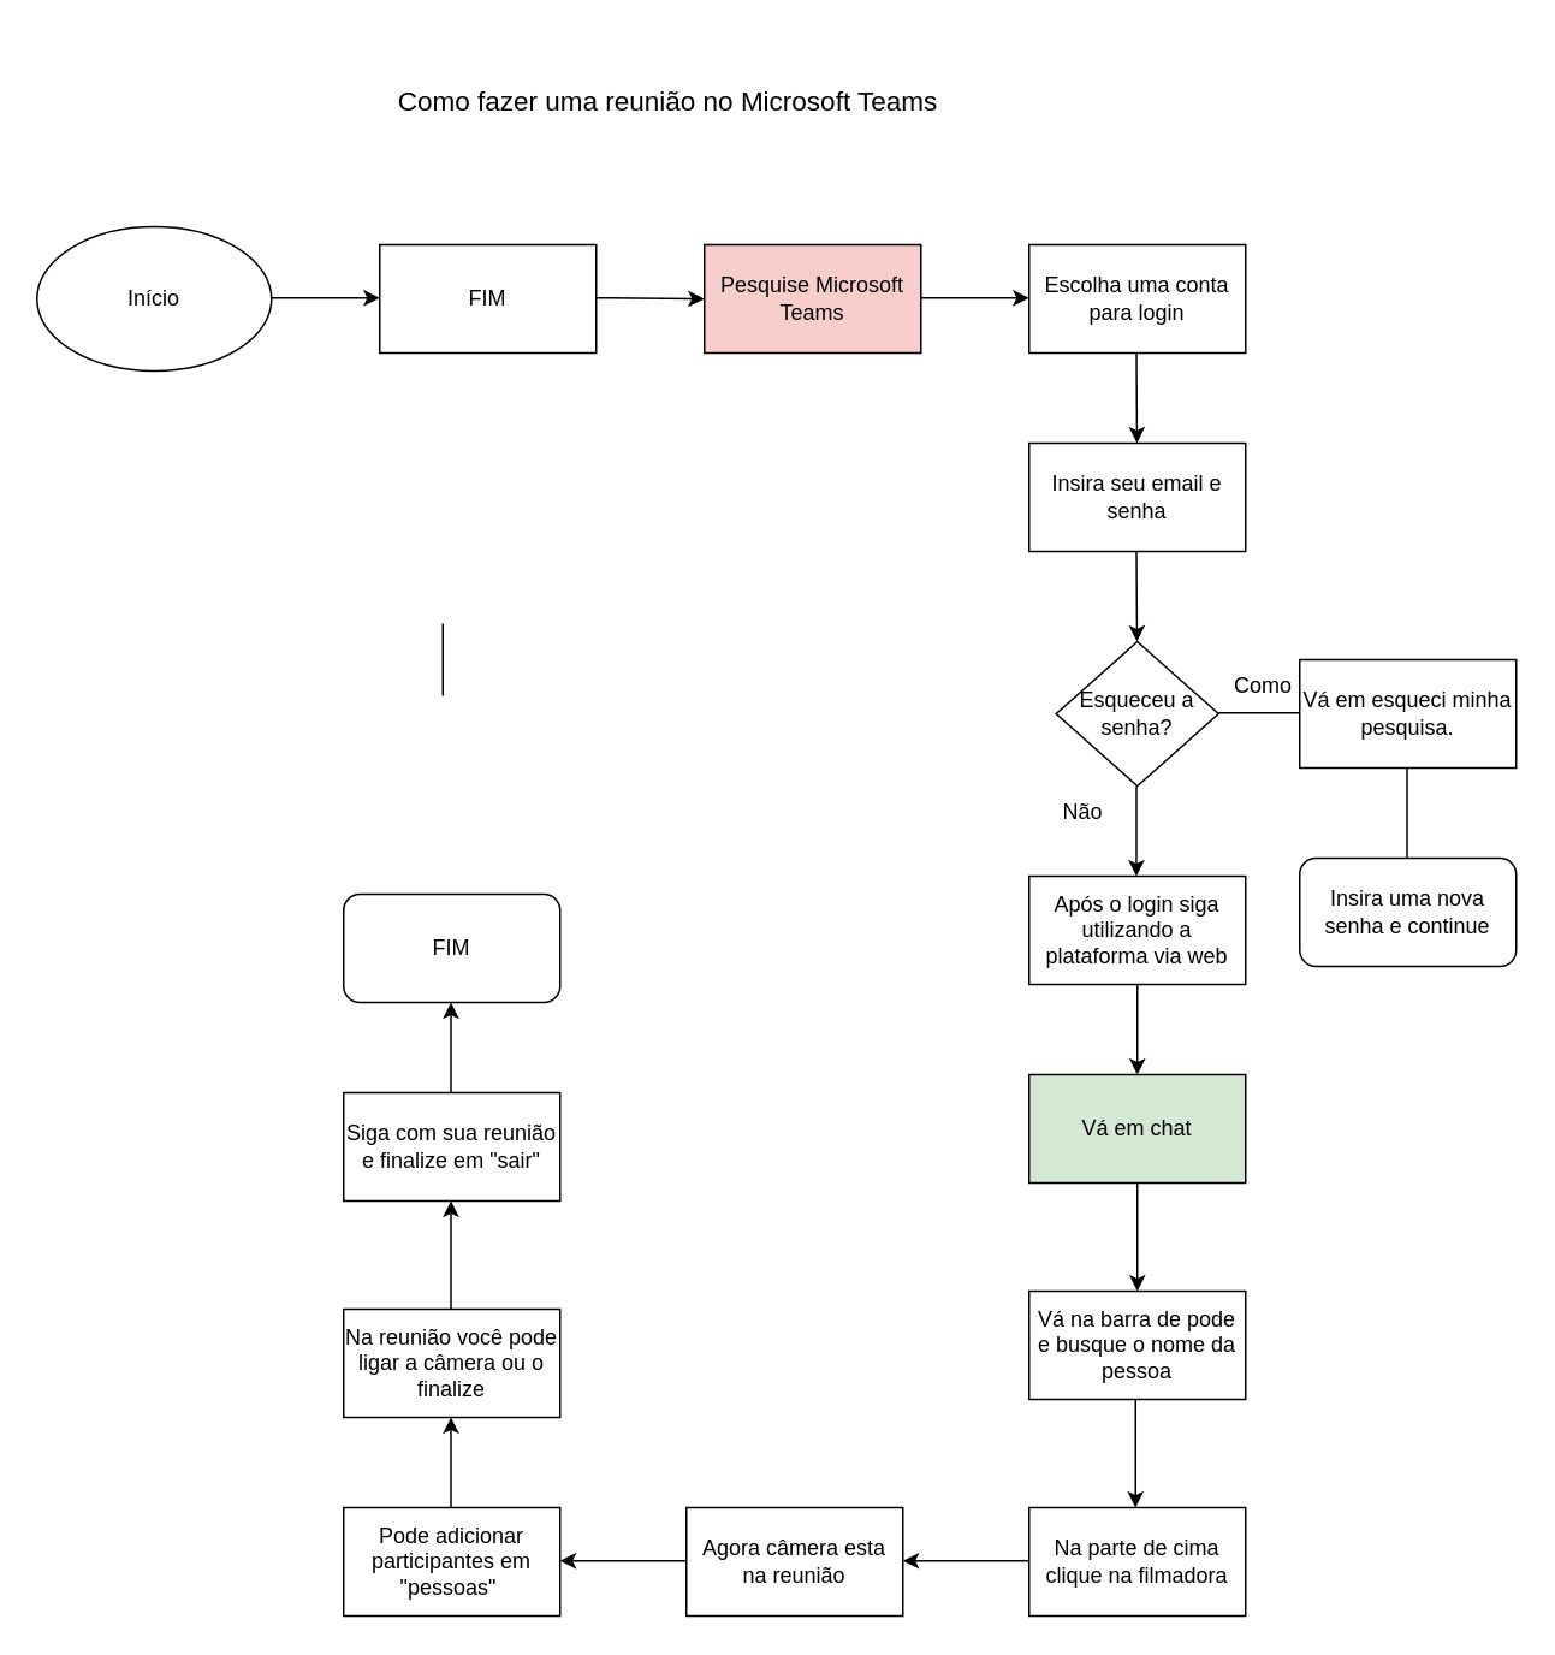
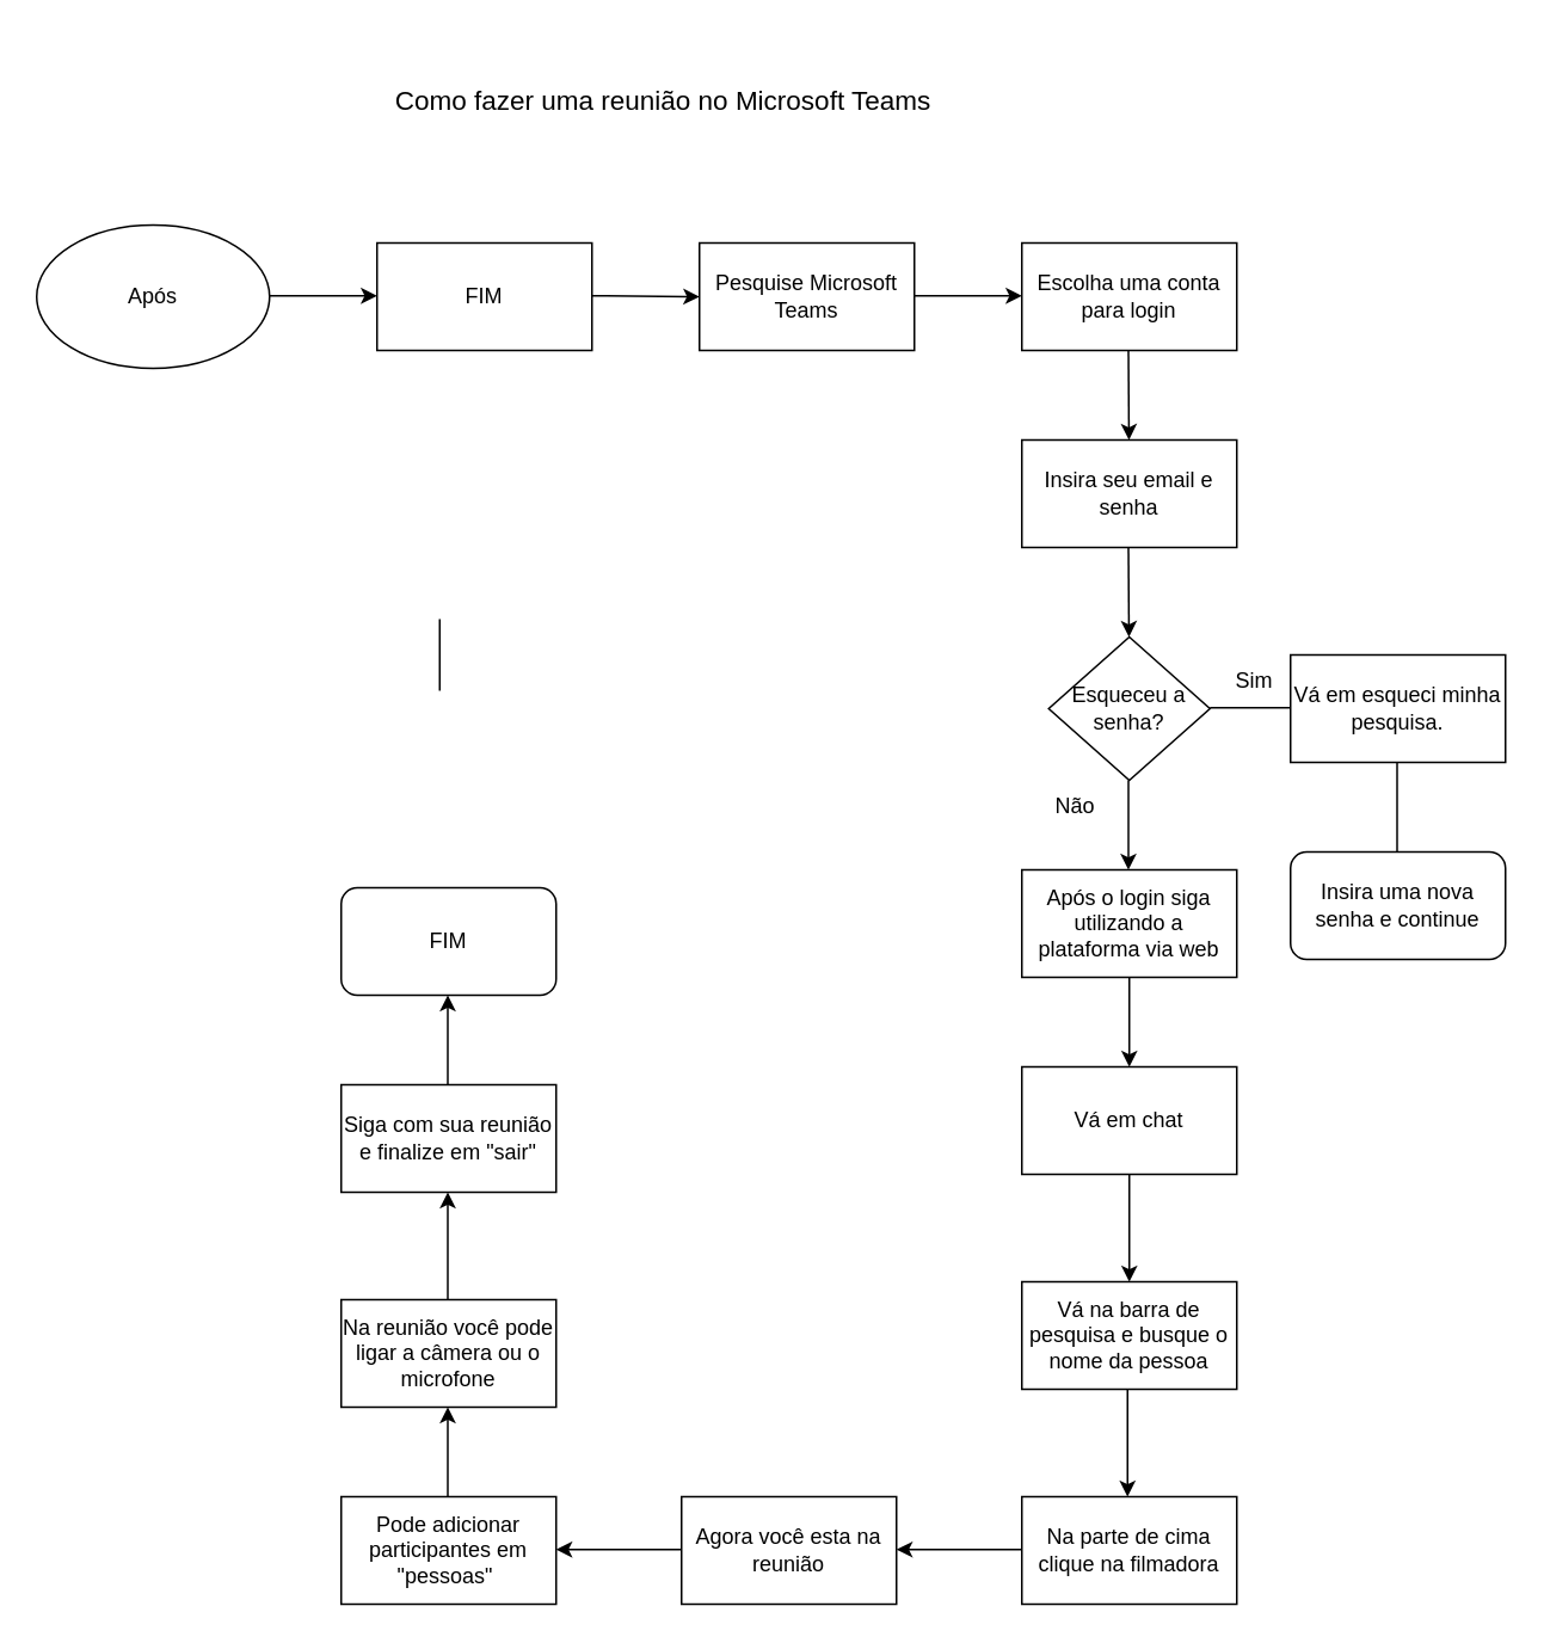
  <mxCell id="0" />
  <mxCell id="1" parent="0" />
  <mxCell id="2" value="FIM" style="rounded=0;whiteSpace=wrap;html=1;" vertex="1" parent="1"><mxGeometry x="210" y="135" width="120" height="60" as="geometry" /></mxCell>
- <mxCell id="3" value="Início" style="ellipse;whiteSpace=wrap;html=1;" vertex="1" parent="1"><mxGeometry x="20" y="125" width="130" height="80" as="geometry" /></mxCell>
+ <mxCell id="3" value="Após" style="ellipse;whiteSpace=wrap;html=1;" vertex="1" parent="1"><mxGeometry x="20" y="125" width="130" height="80" as="geometry" /></mxCell>
  <mxCell id="4" value="" style="endArrow=classic;html=1;rounded=0;" edge="1" parent="1"><mxGeometry width="50" height="50" relative="1" as="geometry"><mxPoint x="150" y="164.5" as="sourcePoint" /><mxPoint x="210" y="164.5" as="targetPoint" /></mxGeometry></mxCell>
  <mxCell id="5" value="" style="endArrow=classic;html=1;rounded=0;" edge="1" parent="1"><mxGeometry width="50" height="50" relative="1" as="geometry"><mxPoint x="330" y="164.5" as="sourcePoint" /><mxPoint x="390" y="165" as="targetPoint" /></mxGeometry></mxCell>
- <mxCell id="6" value="Pesquise Microsoft Teams" style="rounded=0;whiteSpace=wrap;html=1;fillColor=#f8cecc;" vertex="1" parent="1"><mxGeometry x="390" y="135" width="120" height="60" as="geometry" /></mxCell>
+ <mxCell id="6" value="Pesquise Microsoft Teams" style="rounded=0;whiteSpace=wrap;html=1;" vertex="1" parent="1"><mxGeometry x="390" y="135" width="120" height="60" as="geometry" /></mxCell>
  <mxCell id="7" value="" style="endArrow=classic;html=1;rounded=0;" edge="1" parent="1"><mxGeometry width="50" height="50" relative="1" as="geometry"><mxPoint x="510" y="164.5" as="sourcePoint" /><mxPoint x="570" y="164.5" as="targetPoint" /></mxGeometry></mxCell>
  <mxCell id="8" value="Escolha uma conta para login" style="rounded=0;whiteSpace=wrap;html=1;" vertex="1" parent="1"><mxGeometry x="570" y="135" width="120" height="60" as="geometry" /></mxCell>
  <mxCell id="9" value="" style="endArrow=classic;html=1;rounded=0;" edge="1" parent="1" target="10"><mxGeometry width="50" height="50" relative="1" as="geometry"><mxPoint x="629.5" y="195" as="sourcePoint" /><mxPoint x="629.5" y="245" as="targetPoint" /></mxGeometry></mxCell>
  <mxCell id="10" value="Insira seu email e senha" style="rounded=0;whiteSpace=wrap;html=1;" vertex="1" parent="1"><mxGeometry x="570" y="245" width="120" height="60" as="geometry" /></mxCell>
  <mxCell id="11" value="" style="endArrow=none;html=1;rounded=0;" edge="1" parent="1"><mxGeometry x="-1" y="103" width="50" height="50" relative="1" as="geometry"><mxPoint x="779.5" y="475" as="sourcePoint" /><mxPoint x="779.5" y="425" as="targetPoint" /><mxPoint x="13" y="50" as="offset" /></mxGeometry></mxCell>
  <mxCell id="12" value="" style="endArrow=none;html=1;rounded=0;" edge="1" parent="1"><mxGeometry width="50" height="50" relative="1" as="geometry"><mxPoint x="245" y="345" as="sourcePoint" /><mxPoint x="245" y="385" as="targetPoint" /></mxGeometry></mxCell>
  <mxCell id="13" value="" style="endArrow=none;html=1;rounded=0;" edge="1" parent="1"><mxGeometry width="50" height="50" relative="1" as="geometry"><mxPoint x="675" y="394.5" as="sourcePoint" /><mxPoint x="725" y="394.5" as="targetPoint" /></mxGeometry></mxCell>
  <mxCell id="14" value="" style="endArrow=classic;html=1;rounded=0;" edge="1" parent="1"><mxGeometry x="-0.6" y="110" width="50" height="50" relative="1" as="geometry"><mxPoint x="629.5" y="305" as="sourcePoint" /><mxPoint x="629.812" y="355" as="targetPoint" /><mxPoint as="offset" /></mxGeometry></mxCell>
- <mxCell id="15" value="Como" style="text;html=1;strokeColor=none;fillColor=none;align=center;verticalAlign=middle;whiteSpace=wrap;rounded=0;" vertex="1" parent="1"><mxGeometry x="670" y="365" width="60" height="30" as="geometry" /></mxCell>
+ <mxCell id="15" value="Sim" style="text;html=1;strokeColor=none;fillColor=none;align=center;verticalAlign=middle;whiteSpace=wrap;rounded=0;" vertex="1" parent="1"><mxGeometry x="670" y="365" width="60" height="30" as="geometry" /></mxCell>
  <mxCell id="16" value="Esqueceu a senha?" style="rhombus;whiteSpace=wrap;html=1;" vertex="1" parent="1"><mxGeometry x="585" y="355" width="90" height="80" as="geometry" /></mxCell>
  <mxCell id="17" value="Vá em esqueci minha pesquisa." style="rounded=0;whiteSpace=wrap;html=1;" vertex="1" parent="1"><mxGeometry x="720" y="365" width="120" height="60" as="geometry" /></mxCell>
  <mxCell id="18" value="Insira uma nova senha e continue" style="rounded=1;whiteSpace=wrap;html=1;" vertex="1" parent="1"><mxGeometry x="720" y="475" width="120" height="60" as="geometry" /></mxCell>
  <mxCell id="19" value="" style="endArrow=classic;html=1;rounded=0;" edge="1" parent="1"><mxGeometry x="-0.6" y="160" width="50" height="50" relative="1" as="geometry"><mxPoint x="629.5" y="435" as="sourcePoint" /><mxPoint x="629.5" y="485" as="targetPoint" /><mxPoint as="offset" /></mxGeometry></mxCell>
  <mxCell id="20" value="Não" style="text;html=1;strokeColor=none;fillColor=none;align=center;verticalAlign=middle;whiteSpace=wrap;rounded=0;" vertex="1" parent="1"><mxGeometry x="570" y="435" width="60" height="30" as="geometry" /></mxCell>
  <mxCell id="21" value="Após o login siga utilizando a plataforma via web" style="rounded=0;whiteSpace=wrap;html=1;" vertex="1" parent="1"><mxGeometry x="570" y="485" width="120" height="60" as="geometry" /></mxCell>
  <mxCell id="22" value="" style="endArrow=classic;html=1;rounded=0;" edge="1" parent="1"><mxGeometry x="-1" y="233" width="50" height="50" relative="1" as="geometry"><mxPoint x="630" y="545" as="sourcePoint" /><mxPoint x="630" y="595" as="targetPoint" /><mxPoint x="-63" y="-160" as="offset" /></mxGeometry></mxCell>
- <mxCell id="23" value="Vá em chat" style="rounded=0;whiteSpace=wrap;html=1;fillColor=#d5e8d4;" vertex="1" parent="1"><mxGeometry x="570" y="595" width="120" height="60" as="geometry" /></mxCell>
+ <mxCell id="23" value="Vá em chat" style="rounded=0;whiteSpace=wrap;html=1;" vertex="1" parent="1"><mxGeometry x="570" y="595" width="120" height="60" as="geometry" /></mxCell>
  <mxCell id="24" value="" style="endArrow=classic;html=1;rounded=0;" edge="1" parent="1"><mxGeometry x="0.333" y="90" width="50" height="50" relative="1" as="geometry"><mxPoint x="630" y="655" as="sourcePoint" /><mxPoint x="630" y="715" as="targetPoint" /><mxPoint as="offset" /></mxGeometry></mxCell>
- <mxCell id="25" value="Vá na barra de pode e busque o nome da pessoa" style="rounded=0;whiteSpace=wrap;html=1;" vertex="1" parent="1"><mxGeometry x="570" y="715" width="120" height="60" as="geometry" /></mxCell>
+ <mxCell id="25" value="Vá na barra de pesquisa e busque o nome da pessoa" style="rounded=0;whiteSpace=wrap;html=1;" vertex="1" parent="1"><mxGeometry x="570" y="715" width="120" height="60" as="geometry" /></mxCell>
  <mxCell id="26" value="" style="endArrow=classic;html=1;rounded=0;" edge="1" parent="1"><mxGeometry x="1" y="205" width="50" height="50" relative="1" as="geometry"><mxPoint x="629" y="775" as="sourcePoint" /><mxPoint x="629" y="835" as="targetPoint" /><mxPoint x="-55" y="140" as="offset" /></mxGeometry></mxCell>
  <mxCell id="27" value="Na parte de cima clique na filmadora" style="rounded=0;whiteSpace=wrap;html=1;" vertex="1" parent="1"><mxGeometry x="570" y="835" width="120" height="60" as="geometry" /></mxCell>
  <mxCell id="28" value="" style="endArrow=classic;html=1;rounded=0;" edge="1" parent="1"><mxGeometry width="50" height="50" relative="1" as="geometry"><mxPoint x="570" y="864.5" as="sourcePoint" /><mxPoint x="500" y="864.5" as="targetPoint" /></mxGeometry></mxCell>
- <mxCell id="29" value="Agora câmera esta na reunião" style="rounded=0;whiteSpace=wrap;html=1;" vertex="1" parent="1"><mxGeometry x="380" y="835" width="120" height="60" as="geometry" /></mxCell>
+ <mxCell id="29" value="Agora você esta na reunião" style="rounded=0;whiteSpace=wrap;html=1;" vertex="1" parent="1"><mxGeometry x="380" y="835" width="120" height="60" as="geometry" /></mxCell>
  <mxCell id="30" value="" style="endArrow=classic;html=1;rounded=0;" edge="1" parent="1"><mxGeometry width="50" height="50" relative="1" as="geometry"><mxPoint x="380" y="864.5" as="sourcePoint" /><mxPoint x="310" y="864.5" as="targetPoint" /></mxGeometry></mxCell>
  <mxCell id="31" value="Pode adicionar participantes em &quot;pessoas&quot;&amp;nbsp;" style="rounded=0;whiteSpace=wrap;html=1;" vertex="1" parent="1"><mxGeometry x="190" y="835" width="120" height="60" as="geometry" /></mxCell>
  <mxCell id="32" value="" style="endArrow=classic;html=1;rounded=0;" edge="1" parent="1"><mxGeometry x="1" y="146" width="50" height="50" relative="1" as="geometry"><mxPoint x="249.5" y="835" as="sourcePoint" /><mxPoint x="249.5" y="785" as="targetPoint" /><mxPoint x="6" y="-40" as="offset" /></mxGeometry></mxCell>
- <mxCell id="33" value="Na reunião você pode ligar a câmera ou o finalize" style="rounded=0;whiteSpace=wrap;html=1;" vertex="1" parent="1"><mxGeometry x="190" y="725" width="120" height="60" as="geometry" /></mxCell>
+ <mxCell id="33" value="Na reunião você pode ligar a câmera ou o microfone" style="rounded=0;whiteSpace=wrap;html=1;" vertex="1" parent="1"><mxGeometry x="190" y="725" width="120" height="60" as="geometry" /></mxCell>
  <mxCell id="34" value="" style="endArrow=classic;html=1;rounded=0;" edge="1" parent="1"><mxGeometry x="1" y="114" width="50" height="50" relative="1" as="geometry"><mxPoint x="249.5" y="725" as="sourcePoint" /><mxPoint x="249.5" y="665" as="targetPoint" /><mxPoint x="24" y="-70" as="offset" /></mxGeometry></mxCell>
  <mxCell id="35" value="Siga com sua reunião e finalize em &quot;sair&quot;" style="rounded=0;whiteSpace=wrap;html=1;" vertex="1" parent="1"><mxGeometry x="190" y="605" width="120" height="60" as="geometry" /></mxCell>
  <mxCell id="36" value="" style="endArrow=classic;html=1;rounded=0;" edge="1" parent="1"><mxGeometry x="1" y="177" width="50" height="50" relative="1" as="geometry"><mxPoint x="249.5" y="605" as="sourcePoint" /><mxPoint x="249.5" y="555" as="targetPoint" /><mxPoint x="57" y="-130" as="offset" /></mxGeometry></mxCell>
  <mxCell id="37" value="FIM" style="rounded=1;whiteSpace=wrap;html=1;" vertex="1" parent="1"><mxGeometry x="190" y="495" width="120" height="60" as="geometry" /></mxCell>
  <mxCell id="38" value="&lt;font style=&quot;font-size: 15px;&quot;&gt;Como fazer uma reunião no Microsoft Teams&lt;/font&gt;" style="text;html=1;strokeColor=none;fillColor=none;align=center;verticalAlign=middle;whiteSpace=wrap;rounded=0;" vertex="1" parent="1"><mxGeometry x="210" y="20" width="320" height="70" as="geometry" /></mxCell>
